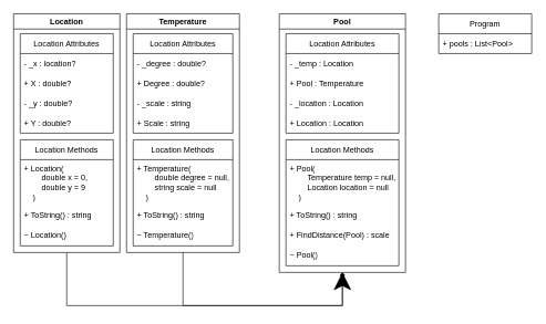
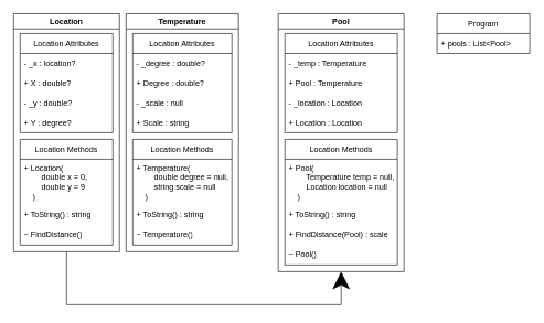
  <mxCell id="0" />
  <mxCell id="1" parent="0" />
  <mxCell id="2" value="Location" style="swimlane;whiteSpace=wrap;html=1;" vertex="1" parent="1"><mxGeometry x="20" y="20" width="160" height="360" as="geometry"><mxRectangle x="190" y="70" width="90" height="30" as="alternateBounds" /></mxGeometry></mxCell>
  <mxCell id="3" value="Location Attributes" style="swimlane;fontStyle=0;childLayout=stackLayout;horizontal=1;startSize=30;horizontalStack=0;resizeParent=1;resizeParentMax=0;resizeLast=0;collapsible=1;marginBottom=0;whiteSpace=wrap;html=1;" vertex="1" parent="2"><mxGeometry x="10" y="30" width="140" height="150" as="geometry" /></mxCell>
  <mxCell id="4" value="- _x : location?" style="text;strokeColor=none;fillColor=none;align=left;verticalAlign=middle;spacingLeft=4;spacingRight=4;overflow=hidden;points=[[0,0.5],[1,0.5]];portConstraint=eastwest;rotatable=0;whiteSpace=wrap;html=1;" vertex="1" parent="3"><mxGeometry y="30" width="140" height="30" as="geometry" /></mxCell>
  <mxCell id="5" value="+ X : double?" style="text;strokeColor=none;fillColor=none;align=left;verticalAlign=middle;spacingLeft=4;spacingRight=4;overflow=hidden;points=[[0,0.5],[1,0.5]];portConstraint=eastwest;rotatable=0;whiteSpace=wrap;html=1;" vertex="1" parent="3"><mxGeometry y="60" width="140" height="30" as="geometry" /></mxCell>
  <mxCell id="6" value="- _y : double?" style="text;strokeColor=none;fillColor=none;align=left;verticalAlign=middle;spacingLeft=4;spacingRight=4;overflow=hidden;points=[[0,0.5],[1,0.5]];portConstraint=eastwest;rotatable=0;whiteSpace=wrap;html=1;" vertex="1" parent="3"><mxGeometry y="90" width="140" height="30" as="geometry" /></mxCell>
- <mxCell id="7" value="+ Y : double?" style="text;strokeColor=none;fillColor=none;align=left;verticalAlign=middle;spacingLeft=4;spacingRight=4;overflow=hidden;points=[[0,0.5],[1,0.5]];portConstraint=eastwest;rotatable=0;whiteSpace=wrap;html=1;" vertex="1" parent="3"><mxGeometry y="120" width="140" height="30" as="geometry" /></mxCell>
+ <mxCell id="7" value="+ Y : degree?" style="text;strokeColor=none;fillColor=none;align=left;verticalAlign=middle;spacingLeft=4;spacingRight=4;overflow=hidden;points=[[0,0.5],[1,0.5]];portConstraint=eastwest;rotatable=0;whiteSpace=wrap;html=1;" vertex="1" parent="3"><mxGeometry y="120" width="140" height="30" as="geometry" /></mxCell>
  <mxCell id="8" value="Location Methods" style="swimlane;fontStyle=0;childLayout=stackLayout;horizontal=1;startSize=30;horizontalStack=0;resizeParent=1;resizeParentMax=0;resizeLast=0;collapsible=1;marginBottom=0;whiteSpace=wrap;html=1;" vertex="1" parent="2"><mxGeometry x="10" y="190" width="140" height="160" as="geometry" /></mxCell>
  <mxCell id="9" value="+ Location(&lt;div&gt;&lt;span style=&quot;white-space: pre;&quot;&gt;&#09;&lt;/span&gt;double x = 0,&lt;/div&gt;&lt;div&gt;&lt;span style=&quot;white-space: pre;&quot;&gt;&#09;&lt;/span&gt;double y = 9&lt;/div&gt;&lt;div&gt;&lt;span style=&quot;background-color: initial;&quot;&gt;&amp;nbsp; &amp;nbsp; )&lt;/span&gt;&lt;/div&gt;" style="text;strokeColor=none;fillColor=none;align=left;verticalAlign=middle;spacingLeft=4;spacingRight=4;overflow=hidden;points=[[0,0.5],[1,0.5]];portConstraint=eastwest;rotatable=0;whiteSpace=wrap;html=1;" vertex="1" parent="8"><mxGeometry y="30" width="140" height="70" as="geometry" /></mxCell>
  <mxCell id="10" value="+ ToString() : string" style="text;strokeColor=none;fillColor=none;align=left;verticalAlign=middle;spacingLeft=4;spacingRight=4;overflow=hidden;points=[[0,0.5],[1,0.5]];portConstraint=eastwest;rotatable=0;whiteSpace=wrap;html=1;" vertex="1" parent="8"><mxGeometry y="100" width="140" height="30" as="geometry" /></mxCell>
- <mxCell id="11" value="~ Location()" style="text;strokeColor=none;fillColor=none;align=left;verticalAlign=middle;spacingLeft=4;spacingRight=4;overflow=hidden;points=[[0,0.5],[1,0.5]];portConstraint=eastwest;rotatable=0;whiteSpace=wrap;html=1;" vertex="1" parent="8"><mxGeometry y="130" width="140" height="30" as="geometry" /></mxCell>
- <mxCell id="12" style="edgeStyle=orthogonalEdgeStyle;rounded=0;orthogonalLoop=1;jettySize=auto;html=1;exitX=0.5;exitY=1;exitDx=0;exitDy=0;entryX=0.5;entryY=1;entryDx=0;entryDy=0;endArrow=diamond;endFill=1;" edge="1" parent="1" source="13" target="23"><mxGeometry relative="1" as="geometry"><Array as="points"><mxPoint x="275" y="460" /><mxPoint x="515" y="460" /></Array></mxGeometry></mxCell>
+ <mxCell id="11" value="~ FindDistance()" style="text;strokeColor=none;fillColor=none;align=left;verticalAlign=middle;spacingLeft=4;spacingRight=4;overflow=hidden;points=[[0,0.5],[1,0.5]];portConstraint=eastwest;rotatable=0;whiteSpace=wrap;html=1;" vertex="1" parent="8"><mxGeometry y="130" width="140" height="30" as="geometry" /></mxCell>
  <mxCell id="13" value="Temperature" style="swimlane;whiteSpace=wrap;html=1;" vertex="1" parent="1"><mxGeometry x="190" y="20" width="170" height="360" as="geometry"><mxRectangle x="190" y="70" width="90" height="30" as="alternateBounds" /></mxGeometry></mxCell>
  <mxCell id="14" value="Location Attributes" style="swimlane;fontStyle=0;childLayout=stackLayout;horizontal=1;startSize=30;horizontalStack=0;resizeParent=1;resizeParentMax=0;resizeLast=0;collapsible=1;marginBottom=0;whiteSpace=wrap;html=1;" vertex="1" parent="13"><mxGeometry x="10" y="30" width="150" height="150" as="geometry" /></mxCell>
  <mxCell id="15" value="- _degree : double?" style="text;strokeColor=none;fillColor=none;align=left;verticalAlign=middle;spacingLeft=4;spacingRight=4;overflow=hidden;points=[[0,0.5],[1,0.5]];portConstraint=eastwest;rotatable=0;whiteSpace=wrap;html=1;" vertex="1" parent="14"><mxGeometry y="30" width="150" height="30" as="geometry" /></mxCell>
  <mxCell id="16" value="+ Degree : double?" style="text;strokeColor=none;fillColor=none;align=left;verticalAlign=middle;spacingLeft=4;spacingRight=4;overflow=hidden;points=[[0,0.5],[1,0.5]];portConstraint=eastwest;rotatable=0;whiteSpace=wrap;html=1;" vertex="1" parent="14"><mxGeometry y="60" width="150" height="30" as="geometry" /></mxCell>
- <mxCell id="17" value="- _scale : string" style="text;strokeColor=none;fillColor=none;align=left;verticalAlign=middle;spacingLeft=4;spacingRight=4;overflow=hidden;points=[[0,0.5],[1,0.5]];portConstraint=eastwest;rotatable=0;whiteSpace=wrap;html=1;" vertex="1" parent="14"><mxGeometry y="90" width="150" height="30" as="geometry" /></mxCell>
+ <mxCell id="17" value="- _scale : null" style="text;strokeColor=none;fillColor=none;align=left;verticalAlign=middle;spacingLeft=4;spacingRight=4;overflow=hidden;points=[[0,0.5],[1,0.5]];portConstraint=eastwest;rotatable=0;whiteSpace=wrap;html=1;" vertex="1" parent="14"><mxGeometry y="90" width="150" height="30" as="geometry" /></mxCell>
  <mxCell id="18" value="+ Scale : string" style="text;strokeColor=none;fillColor=none;align=left;verticalAlign=middle;spacingLeft=4;spacingRight=4;overflow=hidden;points=[[0,0.5],[1,0.5]];portConstraint=eastwest;rotatable=0;whiteSpace=wrap;html=1;" vertex="1" parent="14"><mxGeometry y="120" width="150" height="30" as="geometry" /></mxCell>
  <mxCell id="19" value="Location Methods" style="swimlane;fontStyle=0;childLayout=stackLayout;horizontal=1;startSize=30;horizontalStack=0;resizeParent=1;resizeParentMax=0;resizeLast=0;collapsible=1;marginBottom=0;whiteSpace=wrap;html=1;" vertex="1" parent="13"><mxGeometry x="10" y="190" width="150" height="160" as="geometry" /></mxCell>
  <mxCell id="20" value="+ Temperature(&lt;div&gt;&lt;span style=&quot;white-space: pre;&quot;&gt;&#09;&lt;/span&gt;double degree = null,&lt;/div&gt;&lt;div&gt;&lt;span style=&quot;white-space: pre;&quot;&gt;&#09;&lt;/span&gt;string scale = null&lt;/div&gt;&lt;div&gt;&lt;span style=&quot;background-color: initial;&quot;&gt;&amp;nbsp; &amp;nbsp; )&lt;/span&gt;&lt;/div&gt;" style="text;strokeColor=none;fillColor=none;align=left;verticalAlign=middle;spacingLeft=4;spacingRight=4;overflow=hidden;points=[[0,0.5],[1,0.5]];portConstraint=eastwest;rotatable=0;whiteSpace=wrap;html=1;" vertex="1" parent="19"><mxGeometry y="30" width="150" height="70" as="geometry" /></mxCell>
  <mxCell id="21" value="+ ToString() : string" style="text;strokeColor=none;fillColor=none;align=left;verticalAlign=middle;spacingLeft=4;spacingRight=4;overflow=hidden;points=[[0,0.5],[1,0.5]];portConstraint=eastwest;rotatable=0;whiteSpace=wrap;html=1;" vertex="1" parent="19"><mxGeometry y="100" width="150" height="30" as="geometry" /></mxCell>
  <mxCell id="22" value="~ Temperature()" style="text;strokeColor=none;fillColor=none;align=left;verticalAlign=middle;spacingLeft=4;spacingRight=4;overflow=hidden;points=[[0,0.5],[1,0.5]];portConstraint=eastwest;rotatable=0;whiteSpace=wrap;html=1;" vertex="1" parent="19"><mxGeometry y="130" width="150" height="30" as="geometry" /></mxCell>
  <mxCell id="23" value="Pool" style="swimlane;whiteSpace=wrap;html=1;" vertex="1" parent="1"><mxGeometry x="420" y="20" width="190" height="390" as="geometry"><mxRectangle x="190" y="70" width="90" height="30" as="alternateBounds" /></mxGeometry></mxCell>
  <mxCell id="24" value="Location Attributes" style="swimlane;fontStyle=0;childLayout=stackLayout;horizontal=1;startSize=30;horizontalStack=0;resizeParent=1;resizeParentMax=0;resizeLast=0;collapsible=1;marginBottom=0;whiteSpace=wrap;html=1;" vertex="1" parent="23"><mxGeometry x="10" y="30" width="170" height="150" as="geometry" /></mxCell>
- <mxCell id="25" value="- _temp : Location" style="text;strokeColor=none;fillColor=none;align=left;verticalAlign=middle;spacingLeft=4;spacingRight=4;overflow=hidden;points=[[0,0.5],[1,0.5]];portConstraint=eastwest;rotatable=0;whiteSpace=wrap;html=1;" vertex="1" parent="24"><mxGeometry y="30" width="170" height="30" as="geometry" /></mxCell>
+ <mxCell id="25" value="- _temp : Temperature" style="text;strokeColor=none;fillColor=none;align=left;verticalAlign=middle;spacingLeft=4;spacingRight=4;overflow=hidden;points=[[0,0.5],[1,0.5]];portConstraint=eastwest;rotatable=0;whiteSpace=wrap;html=1;" vertex="1" parent="24"><mxGeometry y="30" width="170" height="30" as="geometry" /></mxCell>
  <mxCell id="26" value="+ Pool : Temperature" style="text;strokeColor=none;fillColor=none;align=left;verticalAlign=middle;spacingLeft=4;spacingRight=4;overflow=hidden;points=[[0,0.5],[1,0.5]];portConstraint=eastwest;rotatable=0;whiteSpace=wrap;html=1;" vertex="1" parent="24"><mxGeometry y="60" width="170" height="30" as="geometry" /></mxCell>
  <mxCell id="27" value="- _location : Location" style="text;strokeColor=none;fillColor=none;align=left;verticalAlign=middle;spacingLeft=4;spacingRight=4;overflow=hidden;points=[[0,0.5],[1,0.5]];portConstraint=eastwest;rotatable=0;whiteSpace=wrap;html=1;" vertex="1" parent="24"><mxGeometry y="90" width="170" height="30" as="geometry" /></mxCell>
  <mxCell id="28" value="+ Location : Location" style="text;strokeColor=none;fillColor=none;align=left;verticalAlign=middle;spacingLeft=4;spacingRight=4;overflow=hidden;points=[[0,0.5],[1,0.5]];portConstraint=eastwest;rotatable=0;whiteSpace=wrap;html=1;" vertex="1" parent="24"><mxGeometry y="120" width="170" height="30" as="geometry" /></mxCell>
  <mxCell id="29" value="Location Methods" style="swimlane;fontStyle=0;childLayout=stackLayout;horizontal=1;startSize=30;horizontalStack=0;resizeParent=1;resizeParentMax=0;resizeLast=0;collapsible=1;marginBottom=0;whiteSpace=wrap;html=1;" vertex="1" parent="23"><mxGeometry x="10" y="190" width="170" height="190" as="geometry" /></mxCell>
  <mxCell id="30" value="+ Pool(&lt;div&gt;&lt;span style=&quot;white-space: pre;&quot;&gt;&#09;&lt;/span&gt;Temperature&amp;nbsp;temp = null,&lt;/div&gt;&lt;div&gt;&lt;span style=&quot;white-space: pre;&quot;&gt;&#09;&lt;/span&gt;Location location = null&lt;/div&gt;&lt;div&gt;&lt;span style=&quot;background-color: initial;&quot;&gt;&amp;nbsp; &amp;nbsp; )&lt;/span&gt;&lt;/div&gt;" style="text;strokeColor=none;fillColor=none;align=left;verticalAlign=middle;spacingLeft=4;spacingRight=4;overflow=hidden;points=[[0,0.5],[1,0.5]];portConstraint=eastwest;rotatable=0;whiteSpace=wrap;html=1;" vertex="1" parent="29"><mxGeometry y="30" width="170" height="70" as="geometry" /></mxCell>
  <mxCell id="31" value="+ ToString() : string" style="text;strokeColor=none;fillColor=none;align=left;verticalAlign=middle;spacingLeft=4;spacingRight=4;overflow=hidden;points=[[0,0.5],[1,0.5]];portConstraint=eastwest;rotatable=0;whiteSpace=wrap;html=1;" vertex="1" parent="29"><mxGeometry y="100" width="170" height="30" as="geometry" /></mxCell>
  <mxCell id="32" value="+ FindDistance(Pool) : scale" style="text;strokeColor=none;fillColor=none;align=left;verticalAlign=middle;spacingLeft=4;spacingRight=4;overflow=hidden;points=[[0,0.5],[1,0.5]];portConstraint=eastwest;rotatable=0;whiteSpace=wrap;html=1;" vertex="1" parent="29"><mxGeometry y="130" width="170" height="30" as="geometry" /></mxCell>
  <mxCell id="33" value="~ Pool()" style="text;strokeColor=none;fillColor=none;align=left;verticalAlign=middle;spacingLeft=4;spacingRight=4;overflow=hidden;points=[[0,0.5],[1,0.5]];portConstraint=eastwest;rotatable=0;whiteSpace=wrap;html=1;" vertex="1" parent="29"><mxGeometry y="160" width="170" height="30" as="geometry" /></mxCell>
  <mxCell id="34" value="Program" style="swimlane;fontStyle=0;childLayout=stackLayout;horizontal=1;startSize=30;horizontalStack=0;resizeParent=1;resizeParentMax=0;resizeLast=0;collapsible=1;marginBottom=0;whiteSpace=wrap;html=1;" vertex="1" parent="1"><mxGeometry x="660" y="20" width="140" height="60" as="geometry" /></mxCell>
  <mxCell id="35" value="+ pools : List&amp;lt;Pool&amp;gt;" style="text;strokeColor=none;fillColor=none;align=left;verticalAlign=middle;spacingLeft=4;spacingRight=4;overflow=hidden;points=[[0,0.5],[1,0.5]];portConstraint=eastwest;rotatable=0;whiteSpace=wrap;html=1;" vertex="1" parent="34"><mxGeometry y="30" width="140" height="30" as="geometry" /></mxCell>
  <mxCell id="36" value="" style="endArrow=classic;endFill=1;endSize=24;html=1;rounded=0;entryX=0.5;entryY=1;entryDx=0;entryDy=0;exitX=0.5;exitY=1;exitDx=0;exitDy=0;" edge="1" parent="1" source="2" target="23"><mxGeometry width="160" relative="1" as="geometry"><mxPoint x="180" y="310" as="sourcePoint" /><mxPoint x="340" y="310" as="targetPoint" /><Array as="points"><mxPoint x="100" y="460" /><mxPoint x="515" y="460" /></Array></mxGeometry></mxCell>
